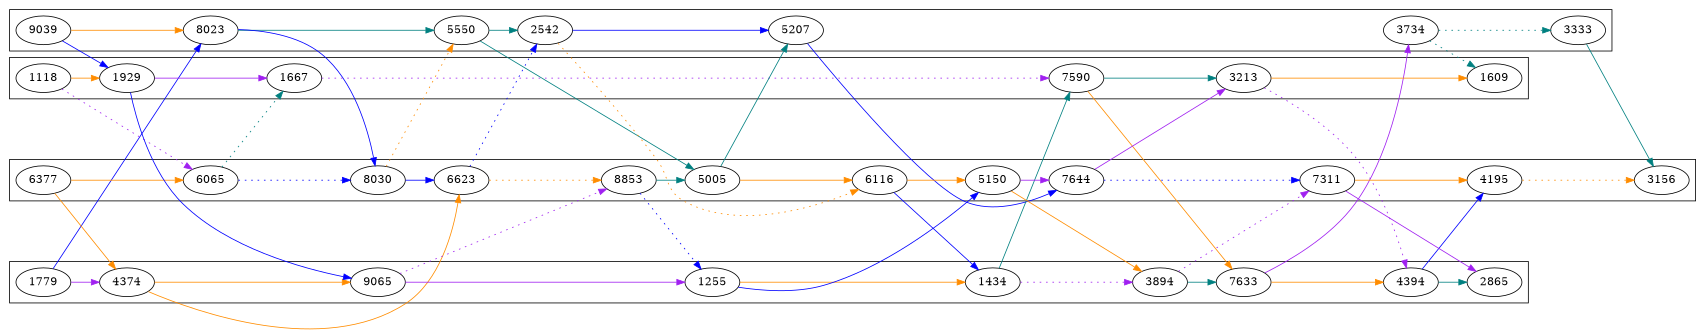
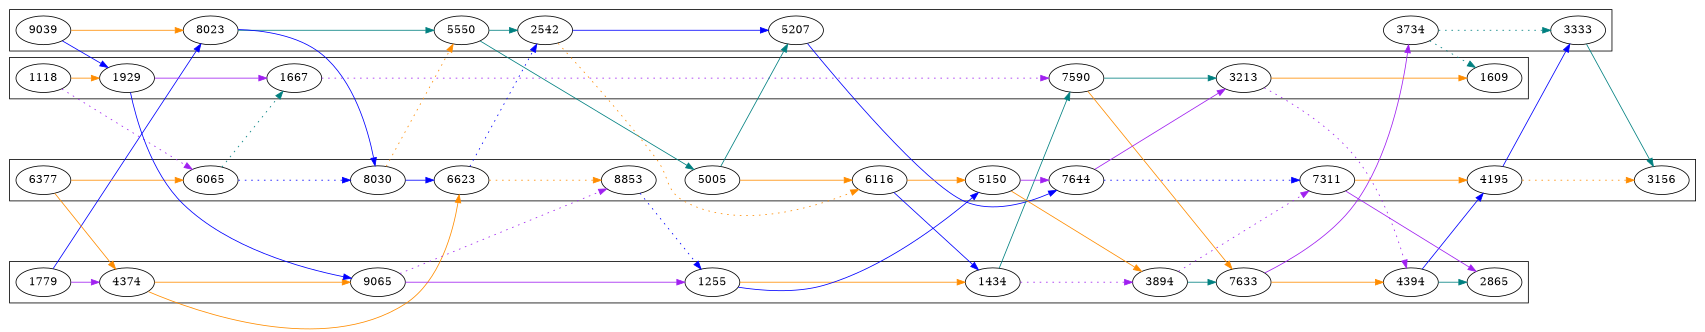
  digraph {
    newrank=true
    rankdir=LR
    edge [color=darkorange style=solid]
    9039
    1779
    1118
    6377
    8023
    5550
    2542
    5207
    3734
    3333
    4374
    9065
    1255
    1434
    3894
    7633
    4394
    2865
    1929
    n20 [label=1667]
    7590
    3213
    1609
    6065
    8030
    6623
    8853
    5005
    6116
    5150
    n31 [label=7644]
    7311
    4195
    3156
    subgraph sub_1 {
      rank=same
      9039
      1779
      1118
      6377
    }
    subgraph cluster_2 {
      9039
      8023
      5550
      2542
      5207
      3734
      3333
    }
    subgraph cluster_3 {
      1779
      4374
      9065
      1255
      1434
      3894
      7633
      4394
      2865
    }
    subgraph cluster_4 {
      1118
      1929
      n20
      7590
      3213
      1609
    }
    subgraph cluster_5 {
      6377
      6065
      8030
      6623
      8853
      5005
      6116
      5150
      n31
      7311
      4195
      3156
    }
    9039 -> 8023 [minlen=1]
    9039 -> 1929 [color=blue]
    1779 -> 8023 [color=blue]
    1779 -> 4374 [color=purple minlen=1]
    1118 -> 1929 [minlen=1]
    1118 -> 6065 [color=purple style=dotted]
    6377 -> 4374
    6377 -> 6065 [minlen=2]
    8023 -> 5550 [color=teal minlen=3]
    8023 -> 8030 [color=blue]
    5550 -> 2542 [color=teal minlen=1]
    5550 -> 5005 [color=teal]
    2542 -> 5207 [color=blue minlen=3]
    2542 -> 6116 [style=dotted]
    5207 -> n31 [color=blue]
    3734 -> 3333 [color=teal minlen=1 style=dotted]
    3734 -> 1609 [color=teal style=dotted]
    3333 -> 3156 [color=teal]
    4374 -> 9065 [minlen=2]
    4374 -> 6623
    9065 -> 1255 [color=purple minlen=3]
    9065 -> 8853 [color=purple style=dotted]
    1255 -> 1434 [minlen=4]
    1255 -> 5150 [color=blue]
    1434 -> 3894 [color=purple minlen=2 style=dotted]
    1434 -> 7590 [color=teal]
    3894 -> 7633 [color=teal minlen=1]
    3894 -> 7311 [color=purple style=dotted]
    7633 -> 3734 [color=purple]
    7633 -> 4394 [minlen=2]
    4394 -> 2865 [color=teal minlen=1]
    4394 -> 4195 [color=blue]
    1929 -> 9065 [color=blue]
    1929 -> n20 [color=purple minlen=1]
    n20 -> 7590 [color=purple minlen=9 style=dotted]
    7590 -> 7633
    7590 -> 3213 [color=teal minlen=2]
    3213 -> 4394 [color=purple style=dotted]
    3213 -> 1609 [minlen=3]
    6065 -> n20 [color=teal style=dotted]
    6065 -> 8030 [color=blue minlen=2 style=dotted]
    8030 -> 5550 [style=dotted]
    8030 -> 6623 [color=blue minlen=1]
    6623 -> 2542 [color=blue style=dotted]
    6623 -> 8853 [minlen=2 style=dotted]
    8853 -> 1255 [color=blue style=dotted]
-   8853 -> 5005 [color=teal minlen=1]
    5005 -> 5207 [color=teal]
    5005 -> 6116 [minlen=2]
    6116 -> 1434 [color=blue]
    6116 -> 5150 [minlen=2]
    5150 -> 3894
    5150 -> n31 [color=purple minlen=1]
    n31 -> 3213 [color=purple]
    n31 -> 7311 [color=blue minlen=2 style=dotted]
    7311 -> 2865 [color=purple]
    7311 -> 4195 [minlen=1]
+   4195 -> 3333 [color=blue]
    4195 -> 3156 [minlen=2 style=dotted]
  }
